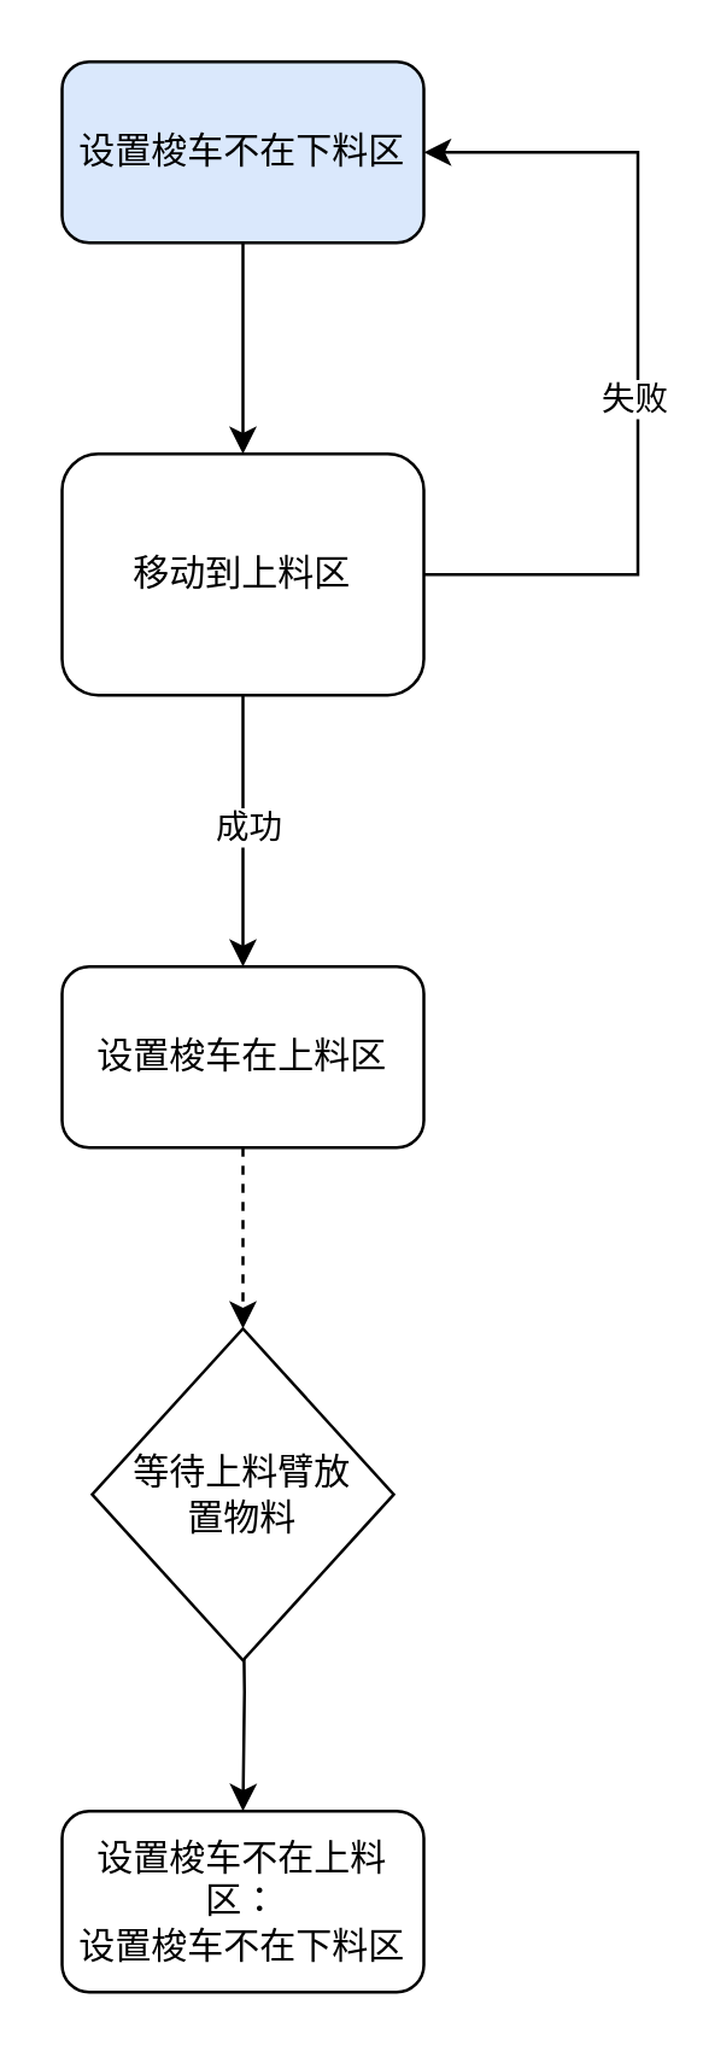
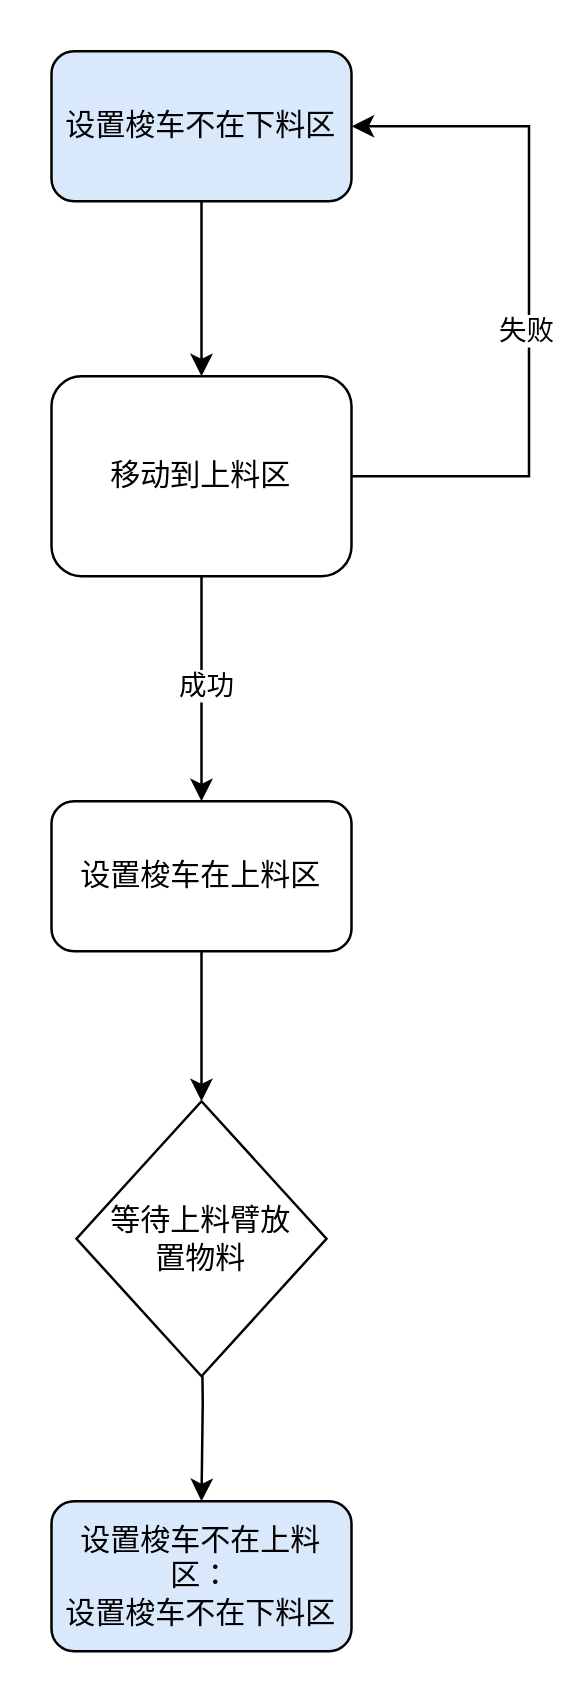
  <mxCell id="0" />
  <mxCell id="1" parent="0" />
  <mxCell id="2" value="" style="edgeStyle=orthogonalEdgeStyle;rounded=0;orthogonalLoop=1;jettySize=auto;html=1;" parent="1" source="3" target="8" edge="1"><mxGeometry relative="1" as="geometry" /></mxCell>
  <mxCell id="3" value="设置梭车不在下料区" style="rounded=1;whiteSpace=wrap;html=1;fillColor=#dae8fc;" parent="1" vertex="1"><mxGeometry x="20" y="20" width="120" height="60" as="geometry" /></mxCell>
  <mxCell id="4" value="" style="edgeStyle=orthogonalEdgeStyle;rounded=0;orthogonalLoop=1;jettySize=auto;html=1;" parent="1" source="8" target="10" edge="1"><mxGeometry relative="1" as="geometry"><Array as="points"><mxPoint x="80" y="250" /><mxPoint x="80" y="250" /></Array></mxGeometry></mxCell>
  <mxCell id="5" value="成功" style="edgeLabel;html=1;align=center;verticalAlign=middle;resizable=0;points=[];" parent="4" vertex="1" connectable="0"><mxGeometry x="-0.037" y="1" relative="1" as="geometry"><mxPoint as="offset" /></mxGeometry></mxCell>
  <mxCell id="6" value="" style="edgeStyle=orthogonalEdgeStyle;rounded=0;orthogonalLoop=1;jettySize=auto;html=1;entryX=1;entryY=0.5;entryDx=0;entryDy=0;exitX=1;exitY=0.5;exitDx=0;exitDy=0;" parent="1" source="8" target="3" edge="1"><mxGeometry relative="1" as="geometry"><mxPoint x="110" y="190" as="sourcePoint" /><mxPoint x="110" y="50" as="targetPoint" /><Array as="points"><mxPoint x="211" y="190" /><mxPoint x="211" y="50" /></Array></mxGeometry></mxCell>
  <mxCell id="7" value="失败" style="edgeLabel;html=1;align=center;verticalAlign=middle;resizable=0;points=[];" parent="6" vertex="1" connectable="0"><mxGeometry x="-0.075" y="2" relative="1" as="geometry"><mxPoint as="offset" /></mxGeometry></mxCell>
  <mxCell id="8" value="移动到上料区" style="whiteSpace=wrap;html=1;rounded=1;" parent="1" vertex="1"><mxGeometry x="20" y="150" width="120" height="80" as="geometry" /></mxCell>
- <mxCell id="9" value="" style="edgeStyle=orthogonalEdgeStyle;rounded=0;orthogonalLoop=1;jettySize=auto;html=1;entryX=0.5;entryY=0;entryDx=0;entryDy=0;dashed=1;" edge="1" parent="1" source="10" target="13"><mxGeometry relative="1" as="geometry"><mxPoint x="80" y="460" as="targetPoint" /></mxGeometry></mxCell>
+ <mxCell id="9" value="" style="edgeStyle=orthogonalEdgeStyle;rounded=0;orthogonalLoop=1;jettySize=auto;html=1;entryX=0.5;entryY=0;entryDx=0;entryDy=0;" edge="1" parent="1" source="10" target="13"><mxGeometry relative="1" as="geometry"><mxPoint x="80" y="460" as="targetPoint" /></mxGeometry></mxCell>
  <mxCell id="10" value="设置梭车在上料区" style="whiteSpace=wrap;html=1;rounded=1;" parent="1" vertex="1"><mxGeometry x="20" y="320" width="120" height="60" as="geometry" /></mxCell>
  <mxCell id="11" value="" style="edgeStyle=orthogonalEdgeStyle;rounded=0;orthogonalLoop=1;jettySize=auto;html=1;" edge="1" parent="1" target="12"><mxGeometry relative="1" as="geometry"><mxPoint x="80" y="520" as="sourcePoint" /></mxGeometry></mxCell>
- <mxCell id="12" value="设置梭车不在上料区：&lt;div&gt;设置梭车不在下料区&lt;/div&gt;" style="whiteSpace=wrap;html=1;rounded=1;" vertex="1" parent="1"><mxGeometry x="20" y="600" width="120" height="60" as="geometry" /></mxCell>
+ <mxCell id="12" value="设置梭车不在上料区：&lt;div&gt;设置梭车不在下料区&lt;/div&gt;" style="whiteSpace=wrap;html=1;rounded=1;fillColor=#dae8fc;" vertex="1" parent="1"><mxGeometry x="20" y="600" width="120" height="60" as="geometry" /></mxCell>
  <mxCell id="13" value="等待上料臂放&lt;div&gt;置物料&lt;/div&gt;" style="rhombus;whiteSpace=wrap;html=1;" vertex="1" parent="1"><mxGeometry x="30" y="440" width="100" height="110" as="geometry" /></mxCell>
